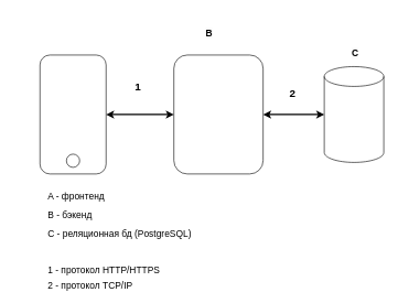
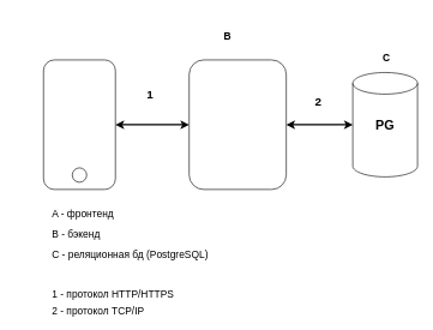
  <mxCell id="0" />
  <mxCell id="1" parent="0" />
  <mxCell id="2" value="" style="rounded=1;whiteSpace=wrap;html=1;rotation=90;" parent="1" vertex="1"><mxGeometry x="20" y="122.5" width="180" height="100" as="geometry" /></mxCell>
  <mxCell id="3" value="" style="ellipse;whiteSpace=wrap;html=1;aspect=fixed;" parent="1" vertex="1"><mxGeometry x="100" y="232.5" width="20" height="20" as="geometry" /></mxCell>
  <mxCell id="4" value="" style="rounded=1;whiteSpace=wrap;html=1;rotation=90;" parent="1" vertex="1"><mxGeometry x="240" y="105" width="180" height="135" as="geometry" /></mxCell>
  <mxCell id="5" value="" style="shape=cylinder3;whiteSpace=wrap;html=1;boundedLbl=1;backgroundOutline=1;size=15;" parent="1" vertex="1"><mxGeometry x="490" y="100" width="90" height="145" as="geometry" /></mxCell>
  <mxCell id="6" value="" style="endArrow=classic;startArrow=classic;html=1;rounded=0;exitX=0.5;exitY=0;exitDx=0;exitDy=0;entryX=0.5;entryY=1;entryDx=0;entryDy=0;strokeWidth=2;" parent="1" source="2" target="4" edge="1"><mxGeometry width="50" height="50" relative="1" as="geometry"><mxPoint x="127" y="190" as="sourcePoint" /><mxPoint x="260" y="190" as="targetPoint" /></mxGeometry></mxCell>
  <mxCell id="7" value="&lt;h2&gt;1&lt;/h2&gt;" style="edgeLabel;html=1;align=center;verticalAlign=middle;resizable=0;points=[];" parent="6" vertex="1" connectable="0"><mxGeometry x="-0.087" y="-1" relative="1" as="geometry"><mxPoint y="-43" as="offset" /></mxGeometry></mxCell>
  <mxCell id="8" value="" style="endArrow=classic;startArrow=classic;html=1;rounded=0;exitX=0.5;exitY=0;exitDx=0;exitDy=0;strokeWidth=2;entryX=0;entryY=0.5;entryDx=0;entryDy=0;entryPerimeter=0;" parent="1" source="4" target="5" edge="1"><mxGeometry width="50" height="50" relative="1" as="geometry"><mxPoint x="405" y="173" as="sourcePoint" /><mxPoint x="538" y="173" as="targetPoint" /></mxGeometry></mxCell>
  <mxCell id="9" value="&lt;h2&gt;2&lt;/h2&gt;" style="edgeLabel;html=1;align=center;verticalAlign=middle;resizable=0;points=[];" parent="8" vertex="1" connectable="0"><mxGeometry x="-0.042" relative="1" as="geometry"><mxPoint y="-32" as="offset" /></mxGeometry></mxCell>
  <mxCell id="10" value="&lt;h3 style=&quot;forced-color-adjust: none; color: rgb(0, 0, 0); font-family: Helvetica; font-style: normal; font-variant-ligatures: normal; font-variant-caps: normal; letter-spacing: normal; orphans: 2; text-align: center; text-indent: 0px; text-transform: none; widows: 2; word-spacing: 0px; -webkit-text-stroke-width: 0px; white-space: normal; background-color: rgb(251, 251, 251); text-decoration-thickness: initial; text-decoration-style: initial; text-decoration-color: initial;&quot;&gt;B&lt;/h3&gt;" style="text;whiteSpace=wrap;html=1;" parent="1" vertex="1"><mxGeometry x="309" y="20" width="40" height="70" as="geometry" /></mxCell>
  <mxCell id="11" value="&lt;h3 style=&quot;forced-color-adjust: none; color: rgb(0, 0, 0); font-family: Helvetica; font-style: normal; font-variant-ligatures: normal; font-variant-caps: normal; letter-spacing: normal; orphans: 2; text-align: center; text-indent: 0px; text-transform: none; widows: 2; word-spacing: 0px; -webkit-text-stroke-width: 0px; white-space: normal; background-color: rgb(251, 251, 251); text-decoration-thickness: initial; text-decoration-style: initial; text-decoration-color: initial;&quot;&gt;C&lt;/h3&gt;" style="text;whiteSpace=wrap;html=1;" parent="1" vertex="1"><mxGeometry x="530" y="51.25" width="10" height="37.5" as="geometry" /></mxCell>
+ <mxCell id="12" value="&lt;h2&gt;PG&lt;/h2&gt;" style="text;html=1;align=center;verticalAlign=middle;whiteSpace=wrap;rounded=0;" parent="1" vertex="1"><mxGeometry x="505" y="157.5" width="60" height="30" as="geometry" /></mxCell>
  <mxCell id="13" value="&lt;h3 style=&quot;line-height: 100%;&quot;&gt;&lt;span style=&quot;font-weight: normal;&quot;&gt;A - фронтенд&lt;br&gt;&lt;/span&gt;&lt;/h3&gt;&lt;h3 style=&quot;line-height: 100%;&quot;&gt;&lt;span style=&quot;font-weight: normal;&quot;&gt;B - бэкенд&lt;br&gt;&lt;/span&gt;&lt;/h3&gt;&lt;h3 style=&quot;line-height: 100%;&quot;&gt;&lt;span style=&quot;font-weight: normal;&quot;&gt;C - реляционная бд (PostgreSQL)&lt;/span&gt;&lt;/h3&gt;" style="text;html=1;align=left;verticalAlign=middle;whiteSpace=wrap;rounded=0;" parent="1" vertex="1"><mxGeometry x="70" y="280" width="380" height="90" as="geometry" /></mxCell>
  <mxCell id="14" value="&lt;h3 style=&quot;line-height: 160%;&quot;&gt;&lt;span style=&quot;font-weight: normal;&quot;&gt;1 - протокол HTTP/HTTPS&lt;br&gt;2 -&amp;nbsp;&lt;span style=&quot;background-color: initial;&quot;&gt;протокол TCP/IP&lt;/span&gt;&lt;/span&gt;&lt;/h3&gt;" style="text;html=1;align=left;verticalAlign=middle;whiteSpace=wrap;rounded=0;" parent="1" vertex="1"><mxGeometry x="70" y="405" width="440" height="30" as="geometry" /></mxCell>
